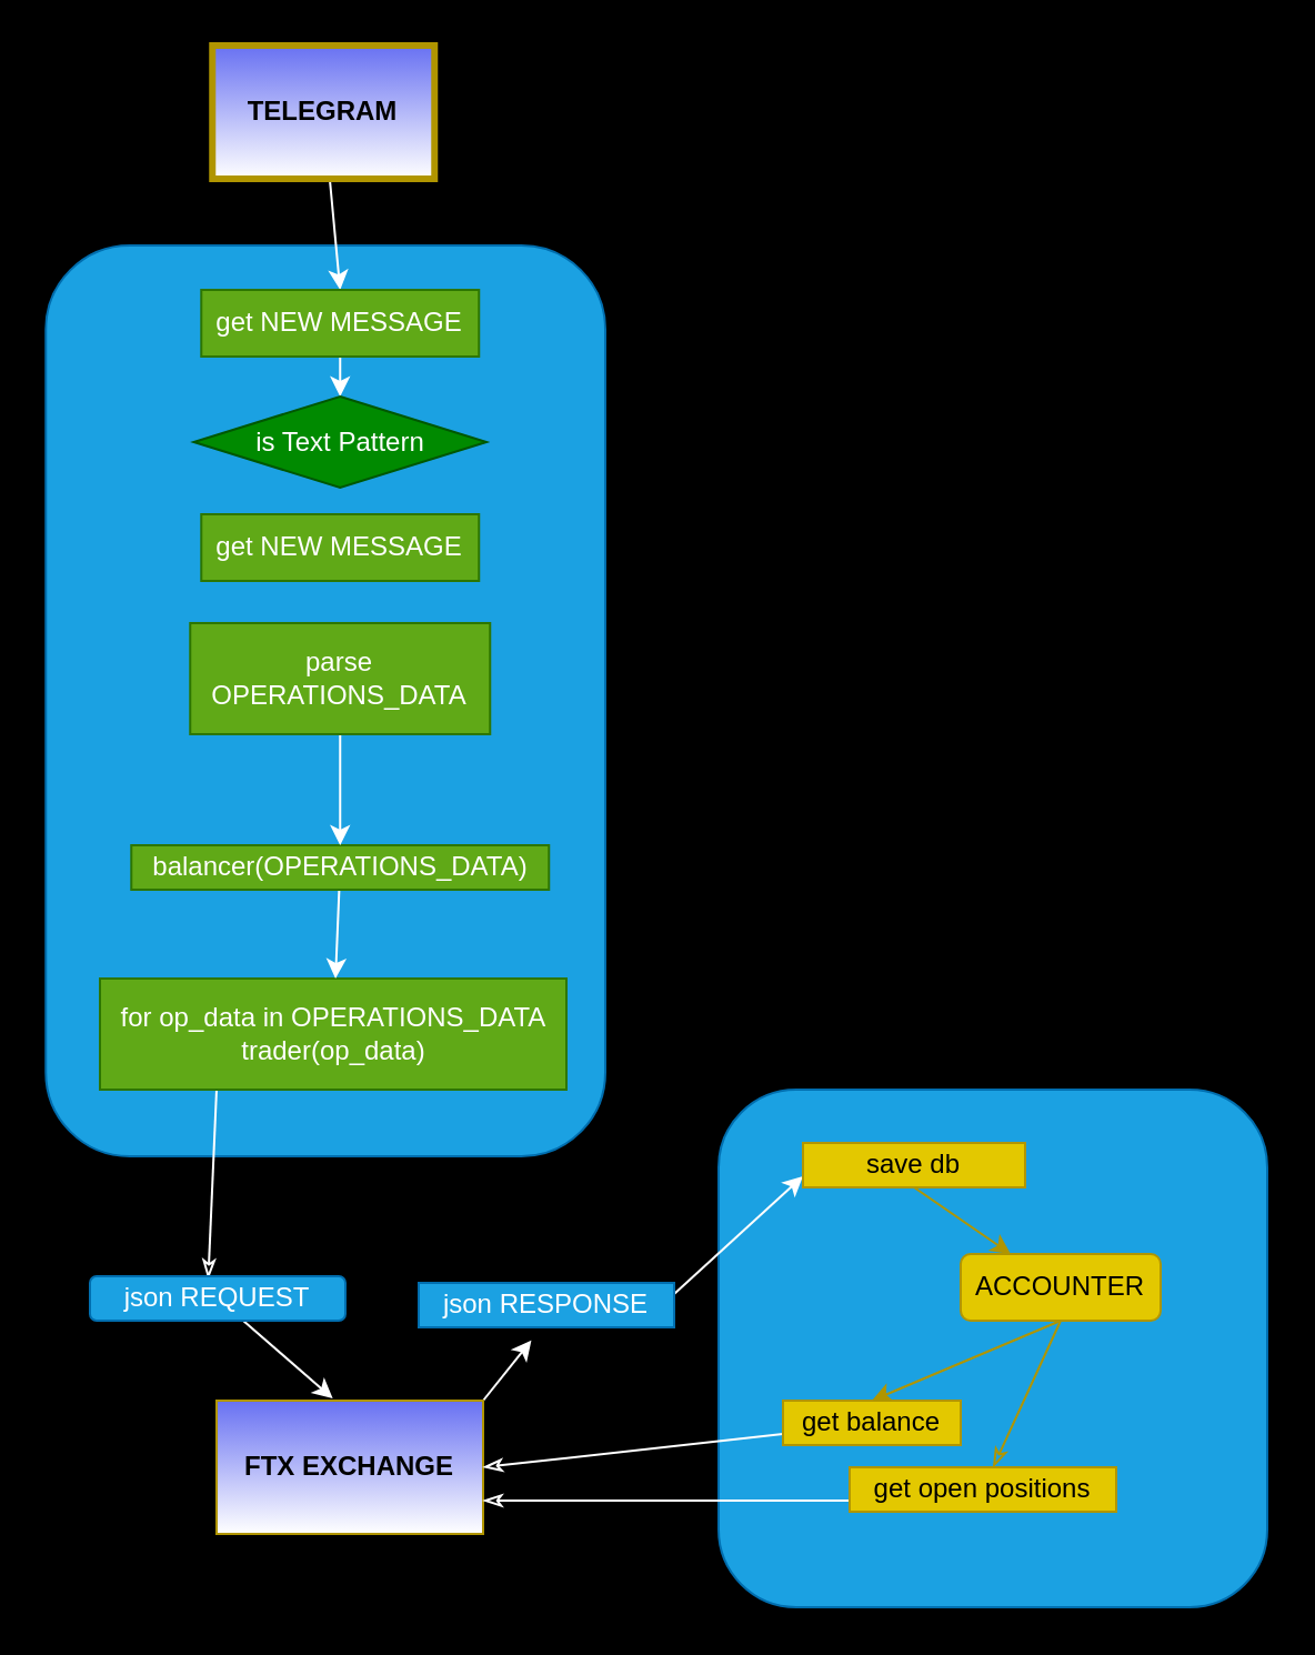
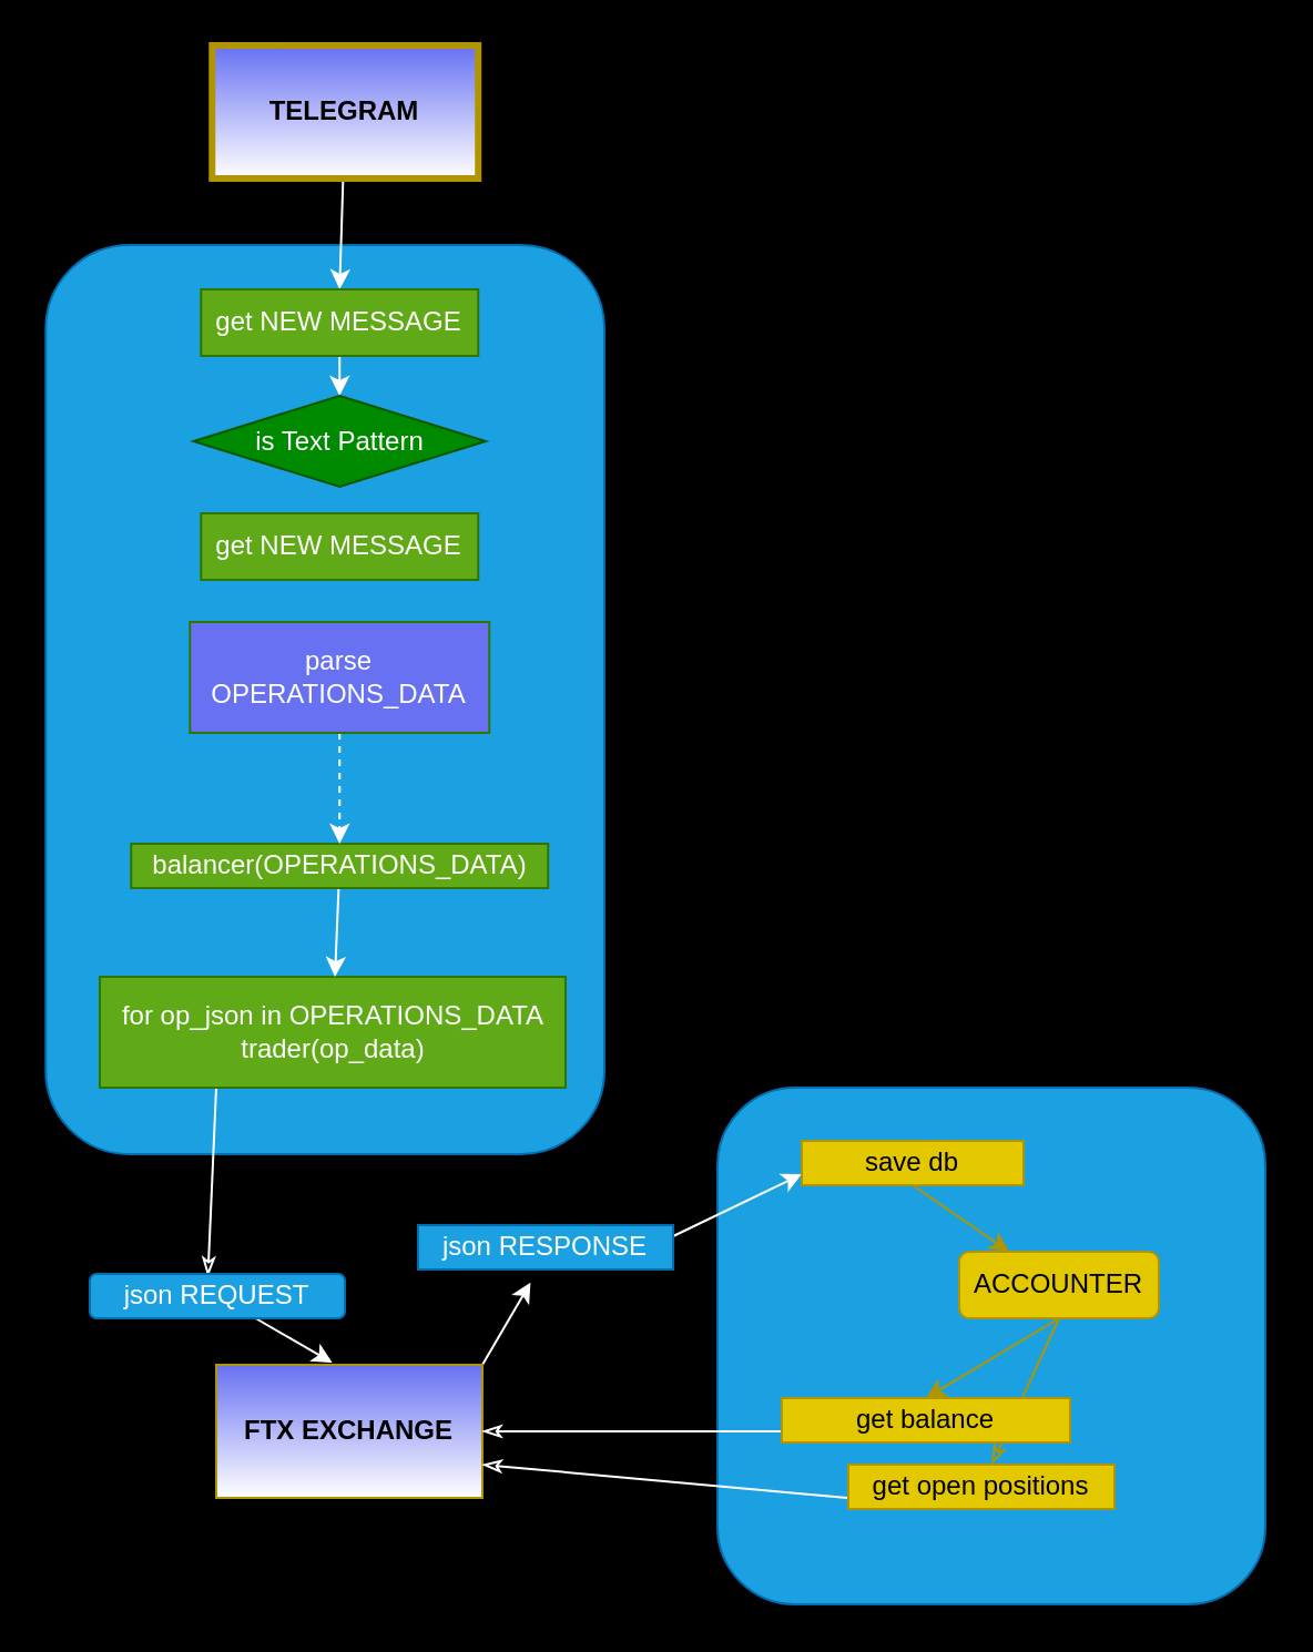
  <mxCell id="0" />
  <mxCell id="1" parent="0" />
  <mxCell id="2" value="" style="rounded=1;whiteSpace=wrap;html=1;fontColor=#ffffff;strokeColor=#006EAF;fillColor=#1ba1e2;" parent="1" vertex="1"><mxGeometry x="323" y="490" width="247" height="233" as="geometry" /></mxCell>
  <mxCell id="3" value="" style="rounded=1;whiteSpace=wrap;html=1;fontColor=#ffffff;strokeColor=#006EAF;fillColor=#1ba1e2;" parent="1" vertex="1"><mxGeometry x="20.13" y="110" width="251.87" height="410" as="geometry" /></mxCell>
  <mxCell id="4" style="edgeStyle=none;html=1;entryX=0.5;entryY=0;entryDx=0;entryDy=0;fillColor=#0050ef;strokeColor=#FFFFFF;" parent="1" source="5" target="7" edge="1"><mxGeometry relative="1" as="geometry" /></mxCell>
- <mxCell id="5" value="TELEGRAM" style="rounded=0;whiteSpace=wrap;html=1;fillColor=#6871F2;fontColor=#000000;strokeColor=#B09500;fontStyle=1;strokeWidth=3;gradientColor=#ffffff;" parent="1" vertex="1"><mxGeometry x="95.13" y="20" width="100" height="60" as="geometry" /></mxCell>
+ <mxCell id="5" value="TELEGRAM" style="rounded=0;whiteSpace=wrap;html=1;fillColor=#6871F2;fontColor=#000000;strokeColor=#B09500;fontStyle=1;strokeWidth=3;gradientColor=#ffffff;" parent="1" vertex="1"><mxGeometry x="95.13" y="20" width="120" height="60" as="geometry" /></mxCell>
  <mxCell id="6" style="edgeStyle=none;html=1;exitX=0.5;exitY=1;exitDx=0;exitDy=0;entryX=0.5;entryY=0;entryDx=0;entryDy=0;fillColor=#0050ef;strokeColor=#FFFFFF;" parent="1" source="7" target="8" edge="1"><mxGeometry relative="1" as="geometry" /></mxCell>
  <mxCell id="7" value="get NEW MESSAGE" style="rounded=0;whiteSpace=wrap;html=1;fillColor=#60a917;fontColor=#ffffff;strokeColor=#2D7600;" parent="1" vertex="1"><mxGeometry x="90.13" y="130" width="125" height="30" as="geometry" /></mxCell>
  <mxCell id="8" value="is Text Pattern" style="rhombus;whiteSpace=wrap;html=1;fillColor=#008a00;strokeColor=#005700;fontColor=#ffffff;" parent="1" vertex="1"><mxGeometry x="86.73" y="178" width="131.8" height="41" as="geometry" /></mxCell>
  <mxCell id="9" style="edgeStyle=none;rounded=1;html=1;exitX=0.25;exitY=1;exitDx=0;exitDy=0;entryX=0.463;entryY=0.056;entryDx=0;entryDy=0;entryPerimeter=0;fontColor=#000000;endArrow=classicThin;endFill=0;strokeColor=#FFFFFF;" parent="1" source="10" target="18" edge="1"><mxGeometry relative="1" as="geometry" /></mxCell>
- <mxCell id="10" value="for op_data in OPERATIONS_DATA&lt;br&gt;trader(op_data)" style="rounded=0;whiteSpace=wrap;html=1;fillColor=#60a917;strokeColor=#2D7600;fontColor=#ffffff;" parent="1" vertex="1"><mxGeometry x="44.5" y="440" width="210" height="50" as="geometry" /></mxCell>
+ <mxCell id="10" value="for op_json in OPERATIONS_DATA&lt;br&gt;trader(op_data)" style="rounded=0;whiteSpace=wrap;html=1;fillColor=#60a917;strokeColor=#2D7600;fontColor=#ffffff;" parent="1" vertex="1"><mxGeometry x="44.5" y="440" width="210" height="50" as="geometry" /></mxCell>
  <mxCell id="11" value="" style="edgeStyle=none;html=1;fillColor=#60a917;strokeColor=#FFFFFF;fontColor=#000000;" parent="1" source="12" target="10" edge="1"><mxGeometry relative="1" as="geometry" /></mxCell>
  <mxCell id="12" value="balancer(OPERATIONS_DATA)" style="rounded=0;whiteSpace=wrap;html=1;fillColor=#60a917;strokeColor=#2D7600;fontColor=#ffffff;" parent="1" vertex="1"><mxGeometry x="58.63" y="380" width="188" height="20" as="geometry" /></mxCell>
- <mxCell id="13" style="edgeStyle=none;html=1;entryX=0.5;entryY=0;entryDx=0;entryDy=0;fillColor=#60a917;strokeColor=#FFFFFF;fontColor=#000000;" parent="1" source="14" target="12" edge="1"><mxGeometry relative="1" as="geometry"><mxPoint x="149.5" y="340" as="targetPoint" /></mxGeometry></mxCell>
- <mxCell id="14" value="parse OPERATIONS_DATA" style="rounded=0;whiteSpace=wrap;html=1;fillColor=#60a917;strokeColor=#2D7600;fontColor=#ffffff;" parent="1" vertex="1"><mxGeometry x="85.13" y="280" width="135" height="50" as="geometry" /></mxCell>
+ <mxCell id="13" style="edgeStyle=none;html=1;entryX=0.5;entryY=0;entryDx=0;entryDy=0;fillColor=#60a917;strokeColor=#FFFFFF;fontColor=#000000;dashed=1;" parent="1" source="14" target="12" edge="1"><mxGeometry relative="1" as="geometry"><mxPoint x="149.5" y="340" as="targetPoint" /></mxGeometry></mxCell>
+ <mxCell id="14" value="parse OPERATIONS_DATA" style="rounded=0;whiteSpace=wrap;html=1;fillColor=#6871f2;strokeColor=#2D7600;fontColor=#ffffff;" parent="1" vertex="1"><mxGeometry x="85.13" y="280" width="135" height="50" as="geometry" /></mxCell>
  <mxCell id="15" style="edgeStyle=none;html=1;exitX=1;exitY=0;exitDx=0;exitDy=0;entryX=0.441;entryY=1.292;entryDx=0;entryDy=0;entryPerimeter=0;fillColor=#0050ef;strokeColor=#FFFFFF;" parent="1" source="16" target="20" edge="1"><mxGeometry relative="1" as="geometry" /></mxCell>
- <mxCell id="16" value="FTX EXCHANGE" style="rounded=0;whiteSpace=wrap;html=1;fillColor=#6871F2;fontColor=#000000;strokeColor=#B09500;fontStyle=1;gradientColor=#ffffff;" parent="1" vertex="1"><mxGeometry x="97" y="630" width="120" height="60" as="geometry" /></mxCell>
+ <mxCell id="16" value="FTX EXCHANGE" style="rounded=0;whiteSpace=wrap;html=1;fillColor=#6871F2;fontColor=#000000;strokeColor=#B09500;fontStyle=1;gradientColor=#ffffff;" parent="1" vertex="1"><mxGeometry x="97" y="615" width="120" height="60" as="geometry" /></mxCell>
  <mxCell id="17" style="edgeStyle=none;html=1;entryX=0.436;entryY=-0.016;entryDx=0;entryDy=0;entryPerimeter=0;fillColor=#0050ef;strokeColor=#FFFFFF;" parent="1" source="18" target="16" edge="1"><mxGeometry relative="1" as="geometry" /></mxCell>
  <mxCell id="18" value="json REQUEST" style="whiteSpace=wrap;html=1;fillColor=#1ba1e2;fontColor=#ffffff;strokeColor=#006EAF;rounded=1;" parent="1" vertex="1"><mxGeometry x="40" y="574" width="115" height="20" as="geometry" /></mxCell>
  <mxCell id="19" style="edgeStyle=none;html=1;exitX=1;exitY=0.25;exitDx=0;exitDy=0;entryX=0;entryY=0.75;entryDx=0;entryDy=0;fillColor=#0050ef;strokeColor=#FFFFFF;" parent="1" source="20" target="25" edge="1"><mxGeometry relative="1" as="geometry" /></mxCell>
- <mxCell id="20" value="json RESPONSE" style="rounded=0;whiteSpace=wrap;html=1;fillColor=#1ba1e2;fontColor=#ffffff;strokeColor=#006EAF;" parent="1" vertex="1"><mxGeometry x="188" y="577" width="115" height="20" as="geometry" /></mxCell>
+ <mxCell id="20" value="json RESPONSE" style="rounded=0;whiteSpace=wrap;html=1;fillColor=#1ba1e2;fontColor=#ffffff;strokeColor=#006EAF;" parent="1" vertex="1"><mxGeometry x="188" y="552" width="115" height="20" as="geometry" /></mxCell>
  <mxCell id="21" style="edgeStyle=none;html=1;exitX=0.5;exitY=1;exitDx=0;exitDy=0;fillColor=#e3c800;strokeColor=#B09500;entryX=0.25;entryY=0;entryDx=0;entryDy=0;" parent="1" source="25" target="24" edge="1"><mxGeometry relative="1" as="geometry"><mxPoint x="459" y="526" as="targetPoint" /></mxGeometry></mxCell>
  <mxCell id="22" style="edgeStyle=none;html=1;exitX=0.5;exitY=1;exitDx=0;exitDy=0;entryX=0.5;entryY=0;entryDx=0;entryDy=0;fillColor=#e3c800;strokeColor=#B09500;" parent="1" source="24" target="27" edge="1"><mxGeometry relative="1" as="geometry" /></mxCell>
  <mxCell id="23" style="edgeStyle=none;rounded=1;html=1;exitX=0.5;exitY=1;exitDx=0;exitDy=0;endArrow=classicThin;endFill=0;fillColor=#e3c800;strokeColor=#B09500;" parent="1" source="24" target="29" edge="1"><mxGeometry relative="1" as="geometry" /></mxCell>
  <mxCell id="24" value="ACCOUNTER" style="whiteSpace=wrap;html=1;fillColor=#e3c800;fontColor=#000000;strokeColor=#B09500;rounded=1;" parent="1" vertex="1"><mxGeometry x="432" y="564" width="90" height="30" as="geometry" /></mxCell>
  <mxCell id="25" value="save db" style="rounded=0;whiteSpace=wrap;html=1;fillColor=#e3c800;fontColor=#000000;strokeColor=#B09500;" parent="1" vertex="1"><mxGeometry x="361" y="514" width="100" height="20" as="geometry" /></mxCell>
  <mxCell id="26" style="edgeStyle=none;rounded=1;html=1;exitX=0;exitY=0.75;exitDx=0;exitDy=0;entryX=1;entryY=0.5;entryDx=0;entryDy=0;endArrow=classicThin;endFill=0;fillColor=#0050ef;strokeColor=#FFFFFF;" parent="1" source="27" target="16" edge="1"><mxGeometry relative="1" as="geometry" /></mxCell>
- <mxCell id="27" value="get balance" style="rounded=0;whiteSpace=wrap;html=1;fillColor=#e3c800;fontColor=#000000;strokeColor=#B09500;" parent="1" vertex="1"><mxGeometry x="352" y="630" width="80" height="20" as="geometry" /></mxCell>
+ <mxCell id="27" value="get balance" style="rounded=0;whiteSpace=wrap;html=1;fillColor=#e3c800;fontColor=#000000;strokeColor=#B09500;" parent="1" vertex="1"><mxGeometry x="352" y="630" width="130" height="20" as="geometry" /></mxCell>
  <mxCell id="28" style="edgeStyle=none;html=1;exitX=0;exitY=0.75;exitDx=0;exitDy=0;entryX=1;entryY=0.75;entryDx=0;entryDy=0;rounded=1;fillColor=#0050ef;strokeColor=#FFFFFF;endArrow=classicThin;endFill=0;" parent="1" source="29" target="16" edge="1"><mxGeometry relative="1" as="geometry" /></mxCell>
  <mxCell id="29" value="get open positions" style="rounded=0;whiteSpace=wrap;html=1;fillColor=#e3c800;fontColor=#000000;strokeColor=#B09500;" parent="1" vertex="1"><mxGeometry x="382" y="660" width="120" height="20" as="geometry" /></mxCell>
  <mxCell id="30" value="get NEW MESSAGE" style="rounded=0;whiteSpace=wrap;html=1;fillColor=#60a917;fontColor=#ffffff;strokeColor=#2D7600;" parent="1" vertex="1"><mxGeometry x="90.13" y="231" width="125" height="30" as="geometry" /></mxCell>
